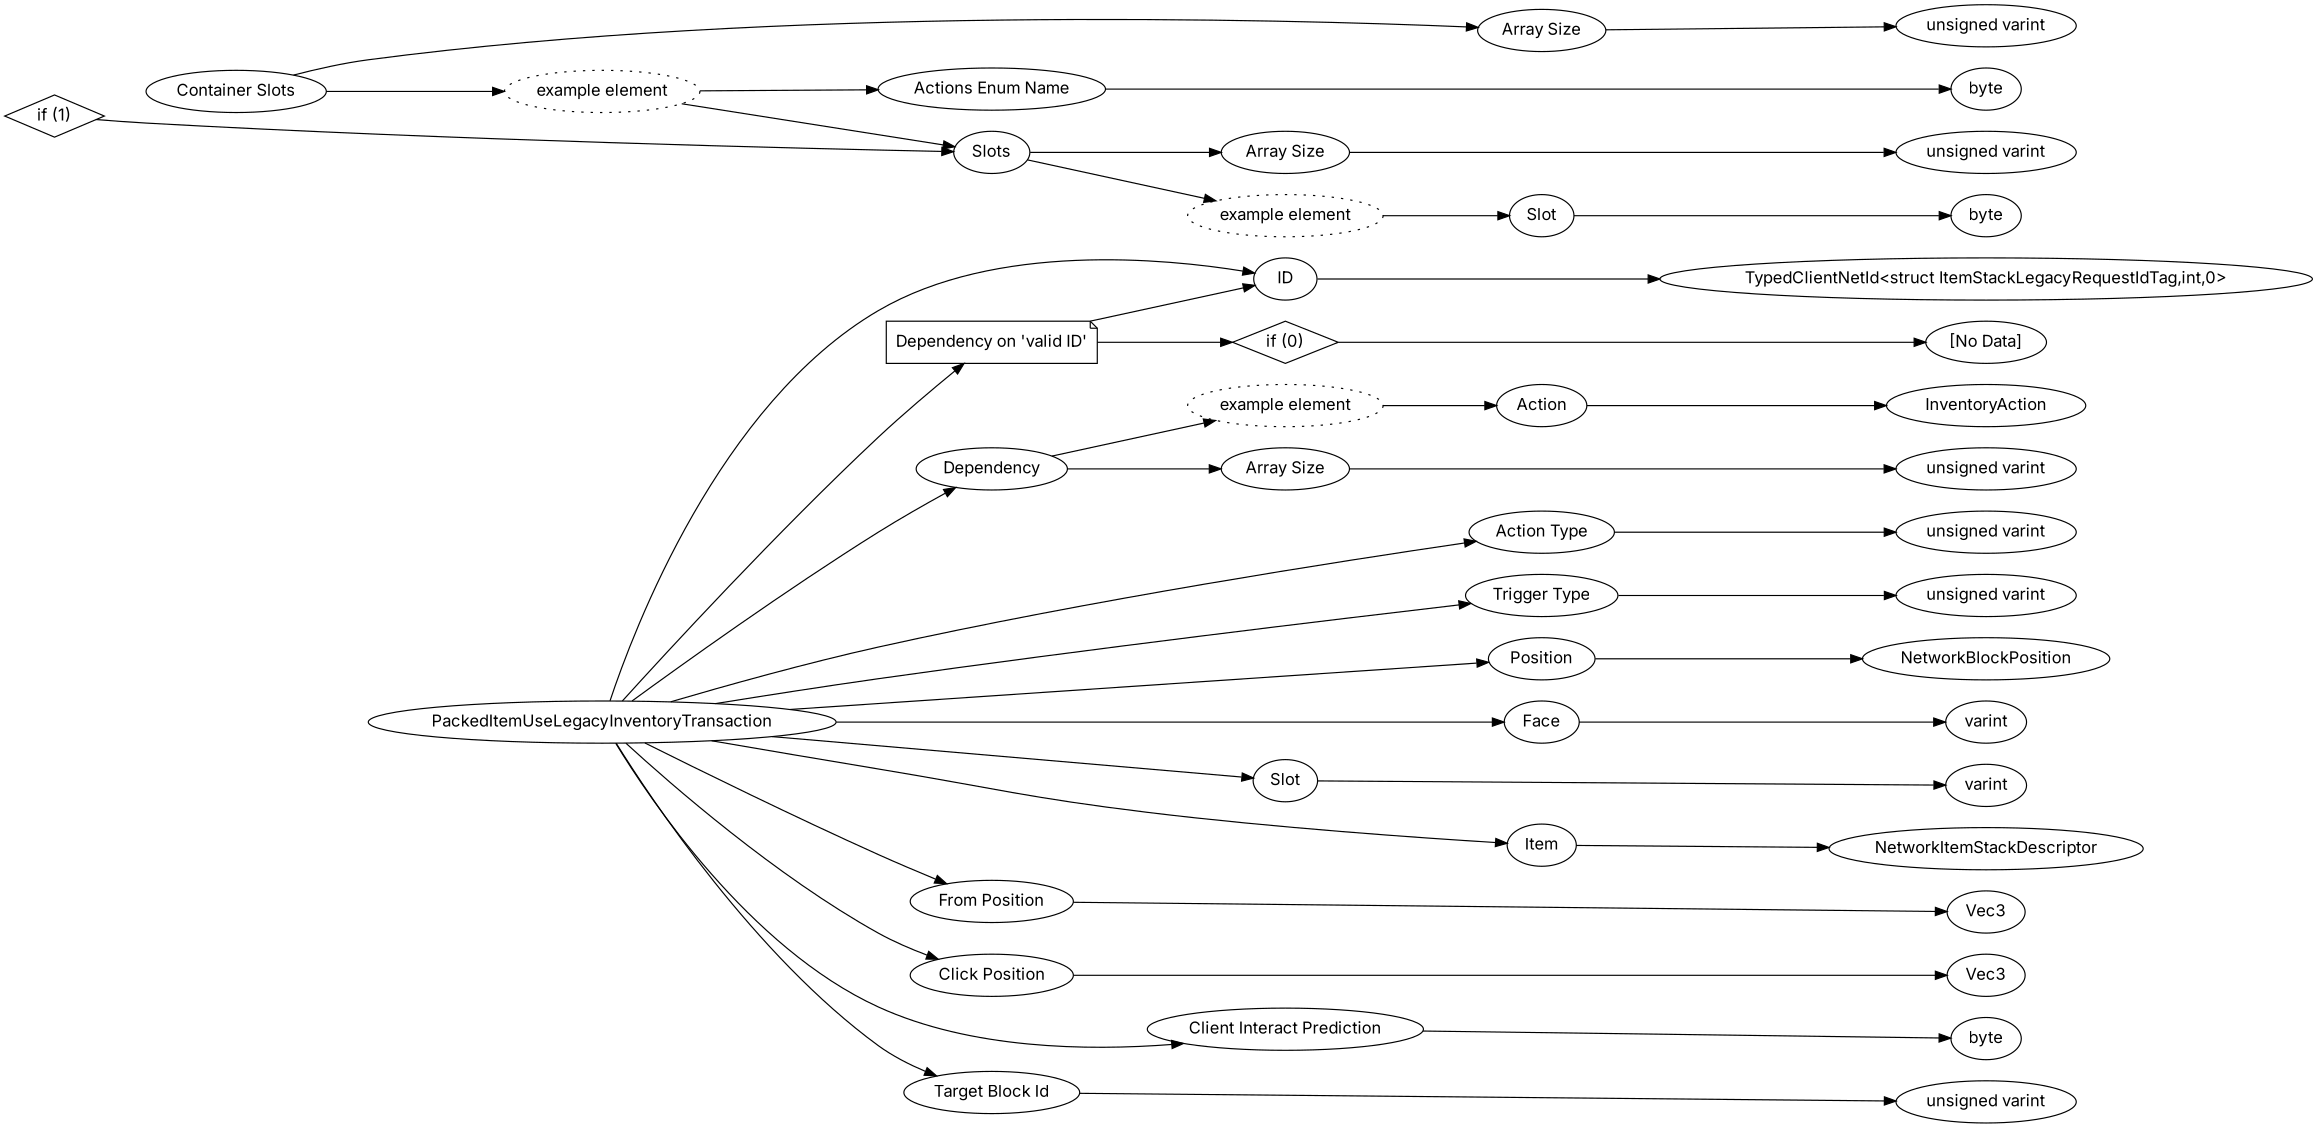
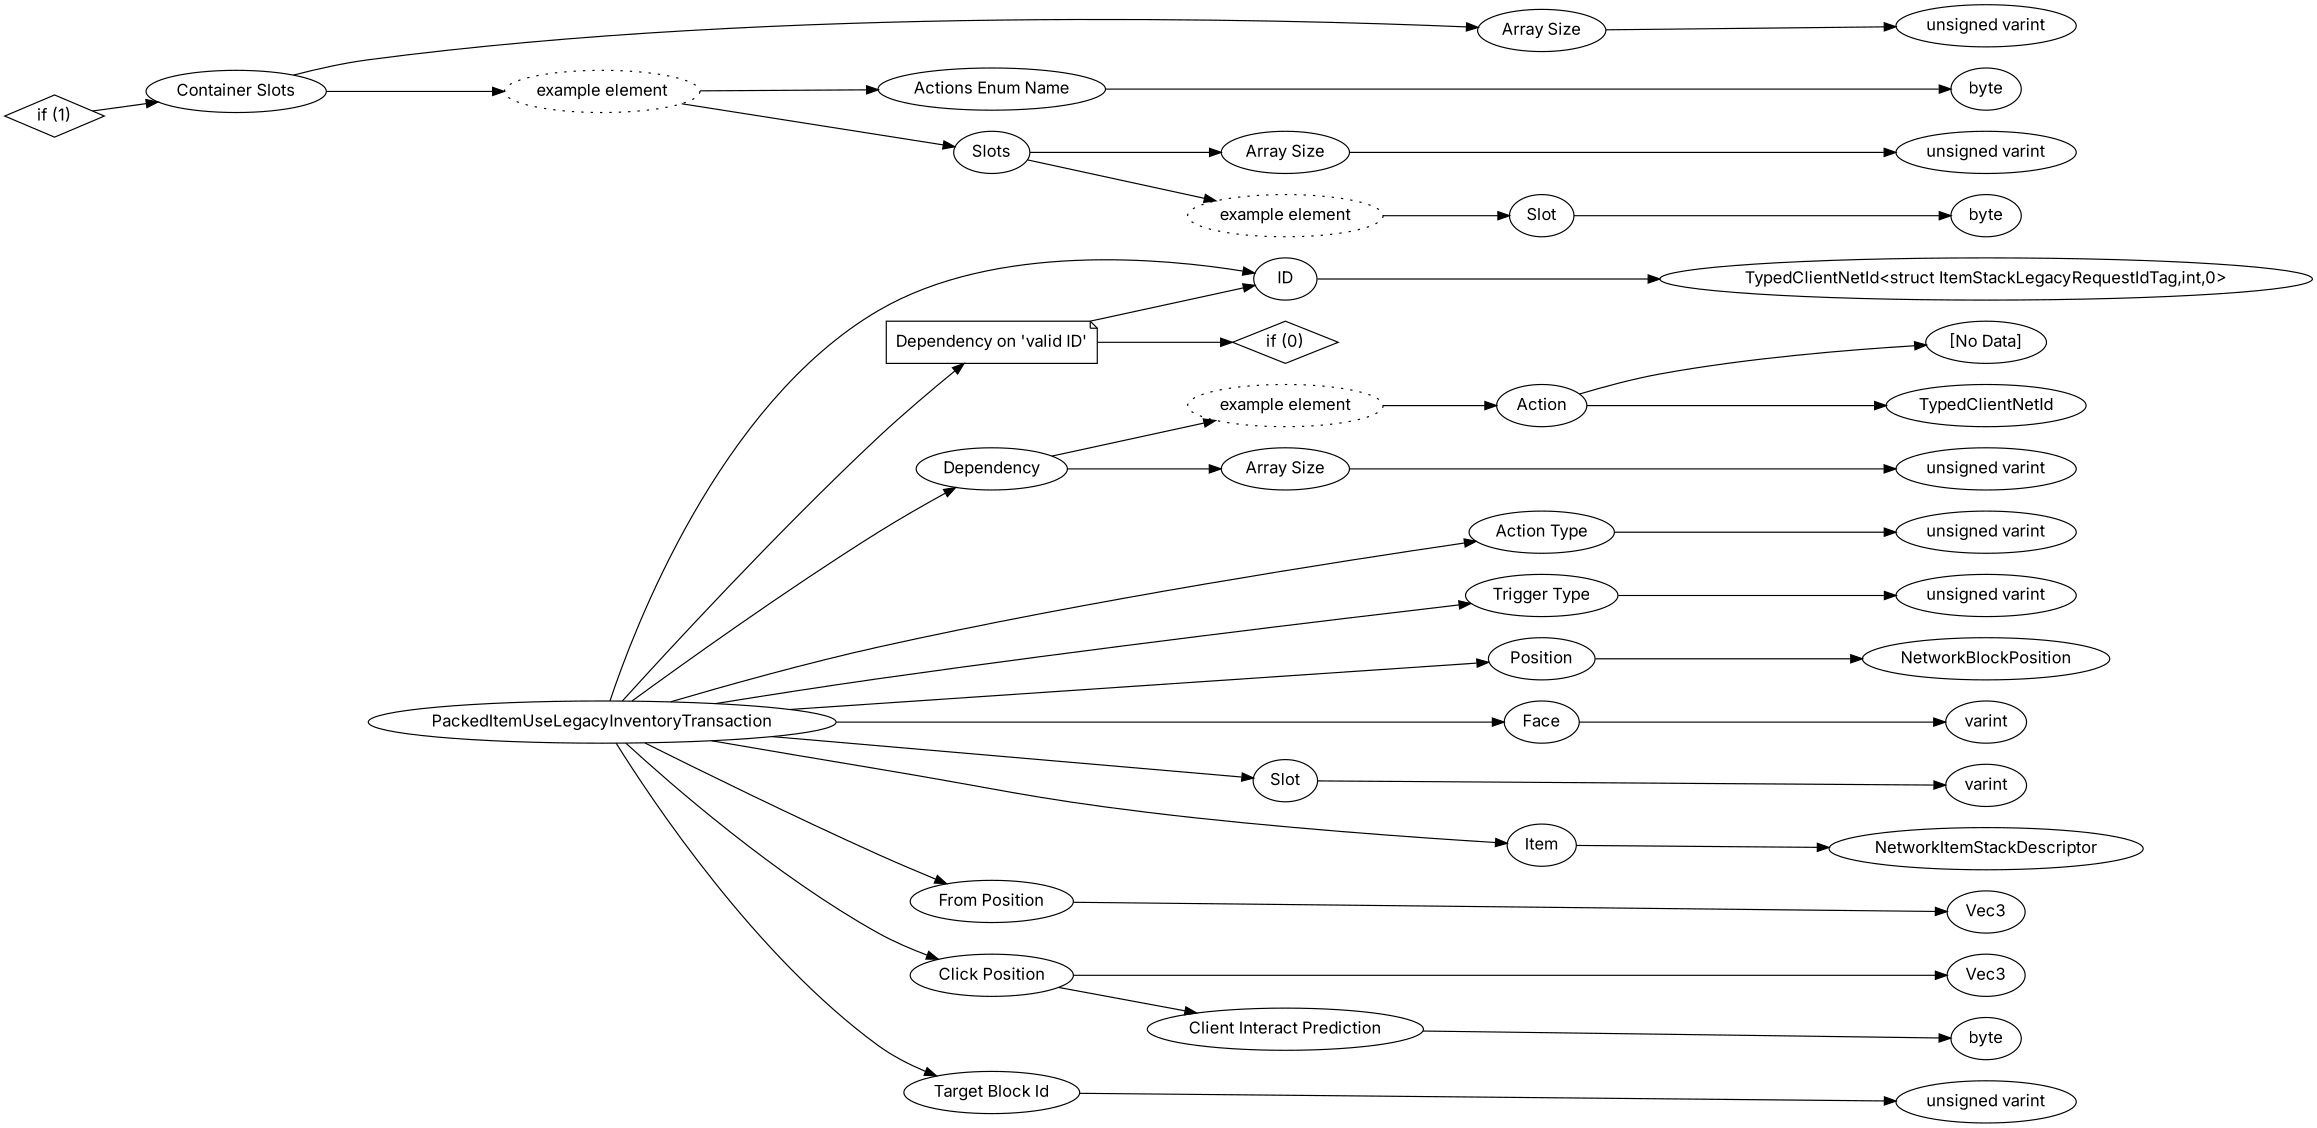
  digraph {
    fontname=Inter
    rankdir=LR
    node [fontname=Inter]
    edge [fontname=Inter]
    n1 [label="TypedClientNetId<struct ItemStackLegacyRequestIdTag,int,0>"]
    n2 [label="[No Data]"]
    n3 [label="unsigned varint"]
    n4 [label=byte]
    n5 [label="unsigned varint"]
    n6 [label=byte]
    n7 [label="unsigned varint"]
-   n8 [label=InventoryAction]
+   n8 [label=TypedClientNetId]
    n9 [label="unsigned varint"]
    n10 [label="unsigned varint"]
    n11 [label=NetworkBlockPosition]
    n12 [label=varint]
    n13 [label=varint]
    n14 [label=NetworkItemStackDescriptor]
    n15 [label=Vec3]
    n16 [label=Vec3]
    n17 [label="unsigned varint"]
    n18 [label=byte]
    n19 [label=PackedItemUseLegacyInventoryTransaction]
    n20 [label=ID]
    n21 [label="Dependency on 'valid ID'" shape=note]
    n22 [label=Dependency]
    n23 [label="Action Type"]
    n24 [label="Trigger Type"]
    n25 [label=Position]
    n26 [label=Face]
    n27 [label=Slot]
    n28 [label=Item]
    n29 [label="From Position"]
    n30 [label="Click Position"]
    n31 [label="Target Block Id"]
    n32 [label="Client Interact Prediction"]
    n33 [label="if (0)" shape=diamond]
    n34 [label="Array Size"]
    n35 [label="example element" style=dotted]
    n36 [label="if (1)" shape=diamond]
    n37 [label="Container Slots"]
    n38 [label="Array Size"]
    n39 [label="example element" style=dotted]
    n40 [label="Actions Enum Name"]
    n41 [label=Slots]
    n42 [label="Array Size"]
    n43 [label="example element" style=dotted]
    n44 [label=Slot]
    n45 [label=Action]
    subgraph sub_1 {
      rank=max
      n1
      n2
      n3
      n4
      n5
      n6
      n7
      n8
      n9
      n10
      n11
      n12
      n13
      n14
      n15
      n16
      n17
      n18
    }
    n19 -> n20
    n19 -> n21
    n19 -> n22
    n19 -> n23
    n19 -> n24
    n19 -> n25
    n19 -> n26
    n19 -> n27
    n19 -> n28
    n19 -> n29
    n19 -> n30
    n19 -> n31
-   n19 -> n32
+   n30 -> n32
    n20 -> n1
    n21 -> n20
    n21 -> n33
    n22 -> n34
    n22 -> n35
    n23 -> n9
    n24 -> n10
    n25 -> n11
    n26 -> n12
    n27 -> n13
    n28 -> n14
    n29 -> n15
    n30 -> n16
    n31 -> n17
    n32 -> n18
-   n33 -> n2
+   n45 -> n2
    n34 -> n7
    n35 -> n45
-   n36 -> n41
+   n36 -> n37
    n37 -> n38
    n37 -> n39
    n38 -> n3
    n39 -> n40
    n39 -> n41
    n40 -> n4
    n41 -> n42
    n41 -> n43
    n42 -> n5
    n43 -> n44
    n44 -> n6
    n45 -> n8
  }
